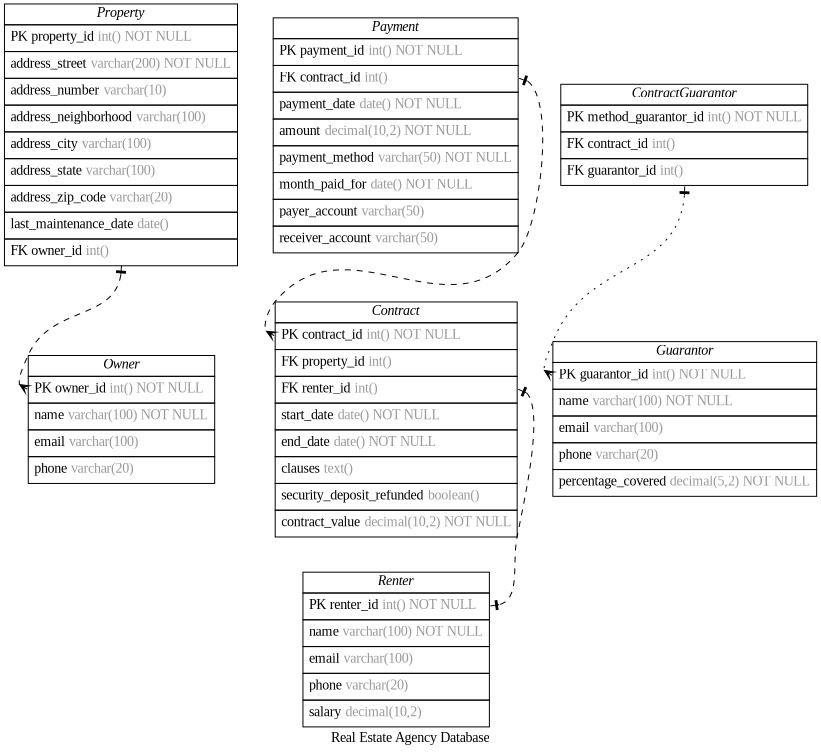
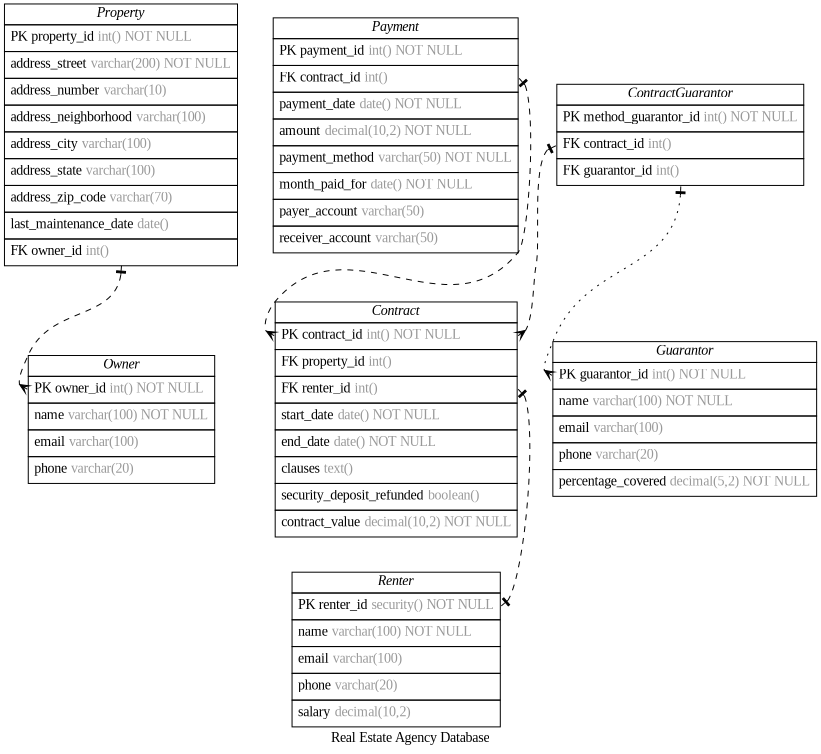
  digraph {
    concentrate=true
    fontname="Liberation Serif"
    label="Real Estate Agency Database"
    nodesep=0.5
    rankdir=TB
    splines=spline
    node [fontname="Liberation Serif" shape=plain]
    edge [arrowhead=ocrow arrowsize=0.9 arrowtail=noneotee dir=both fontname="Liberation Serif" fontsize=12 headport=contract_id labelangle=32 labeldistance=1.8 penwidth=1.0 style=dashed tailport=contract_id]
    n1 [label=<         <table border="0" cellborder="1" cellspacing="0" >         <tr><td><i>Owner</i></td></tr>         <tr><td port="owner_id" align="left" cellpadding="5">PK owner_id <font color="grey60">int() NOT NULL</font></td></tr>         <tr><td port="name" align="left" cellpadding="5">name <font color="grey60">varchar(100) NOT NULL</font></td></tr>         <tr><td port="email" align="left" cellpadding="5">email <font color="grey60">varchar(100)</font></td></tr>         <tr><td port="phone" align="left" cellpadding="5">phone <font color="grey60">varchar(20)</font></td></tr>     </table>>]
-   n2 [label=<         <table border="0" cellborder="1" cellspacing="0" >         <tr><td><i>Renter</i></td></tr>         <tr><td port="renter_id" align="left" cellpadding="5">PK renter_id <font color="grey60">int() NOT NULL</font></td></tr>         <tr><td port="name" align="left" cellpadding="5">name <font color="grey60">varchar(100) NOT NULL</font></td></tr>         <tr><td port="email" align="left" cellpadding="5">email <font color="grey60">varchar(100)</font></td></tr>         <tr><td port="phone" align="left" cellpadding="5">phone <font color="grey60">varchar(20)</font></td></tr>         <tr><td port="salary" align="left" cellpadding="5">salary <font color="grey60">decimal(10,2)</font></td></tr>     </table>>]
-   n3 [label=<         <table border="0" cellborder="1" cellspacing="0" >         <tr><td><i>Property</i></td></tr>         <tr><td port="property_id" align="left" cellpadding="5">PK property_id <font color="grey60">int() NOT NULL</font></td></tr>         <tr><td port="address_street" align="left" cellpadding="5">address_street <font color="grey60">varchar(200) NOT NULL</font></td></tr>         <tr><td port="address_number" align="left" cellpadding="5">address_number <font color="grey60">varchar(10)</font></td></tr>         <tr><td port="address_neighborhood" align="left" cellpadding="5">address_neighborhood <font color="grey60">varchar(100)</font></td></tr>         <tr><td port="address_city" align="left" cellpadding="5">address_city <font color="grey60">varchar(100)</font></td></tr>         <tr><td port="address_state" align="left" cellpadding="5">address_state <font color="grey60">varchar(100)</font></td></tr>         <tr><td port="address_zip_code" align="left" cellpadding="5">address_zip_code <font color="grey60">varchar(20)</font></td></tr>         <tr><td port="last_maintenance_date" align="left" cellpadding="5">last_maintenance_date <font color="grey60">date()</font></td></tr>         <tr><td port="owner_id" align="left" cellpadding="5">FK owner_id <font color="grey60">int()</font></td></tr>     </table>>]
+   n2 [label=<         <table border="0" cellborder="1" cellspacing="0" >         <tr><td><i>Renter</i></td></tr>         <tr><td port="renter_id" align="left" cellpadding="5">PK renter_id <font color="grey60">security() NOT NULL</font></td></tr>         <tr><td port="name" align="left" cellpadding="5">name <font color="grey60">varchar(100) NOT NULL</font></td></tr>         <tr><td port="email" align="left" cellpadding="5">email <font color="grey60">varchar(100)</font></td></tr>         <tr><td port="phone" align="left" cellpadding="5">phone <font color="grey60">varchar(20)</font></td></tr>         <tr><td port="salary" align="left" cellpadding="5">salary <font color="grey60">decimal(10,2)</font></td></tr>     </table>>]
+   n3 [label=<         <table border="0" cellborder="1" cellspacing="0" >         <tr><td><i>Property</i></td></tr>         <tr><td port="property_id" align="left" cellpadding="5">PK property_id <font color="grey60">int() NOT NULL</font></td></tr>         <tr><td port="address_street" align="left" cellpadding="5">address_street <font color="grey60">varchar(200) NOT NULL</font></td></tr>         <tr><td port="address_number" align="left" cellpadding="5">address_number <font color="grey60">varchar(10)</font></td></tr>         <tr><td port="address_neighborhood" align="left" cellpadding="5">address_neighborhood <font color="grey60">varchar(100)</font></td></tr>         <tr><td port="address_city" align="left" cellpadding="5">address_city <font color="grey60">varchar(100)</font></td></tr>         <tr><td port="address_state" align="left" cellpadding="5">address_state <font color="grey60">varchar(100)</font></td></tr>         <tr><td port="address_zip_code" align="left" cellpadding="5">address_zip_code <font color="grey60">varchar(70)</font></td></tr>         <tr><td port="last_maintenance_date" align="left" cellpadding="5">last_maintenance_date <font color="grey60">date()</font></td></tr>         <tr><td port="owner_id" align="left" cellpadding="5">FK owner_id <font color="grey60">int()</font></td></tr>     </table>>]
    n4 [label=<         <table border="0" cellborder="1" cellspacing="0" >         <tr><td><i>Contract</i></td></tr>         <tr><td port="contract_id" align="left" cellpadding="5">PK contract_id <font color="grey60">int() NOT NULL</font></td></tr>         <tr><td port="property_id" align="left" cellpadding="5">FK property_id <font color="grey60">int()</font></td></tr>         <tr><td port="renter_id" align="left" cellpadding="5">FK renter_id <font color="grey60">int()</font></td></tr>         <tr><td port="start_date" align="left" cellpadding="5">start_date <font color="grey60">date() NOT NULL</font></td></tr>         <tr><td port="end_date" align="left" cellpadding="5">end_date <font color="grey60">date() NOT NULL</font></td></tr>         <tr><td port="clauses" align="left" cellpadding="5">clauses <font color="grey60">text()</font></td></tr>         <tr><td port="security_deposit_refunded" align="left" cellpadding="5">security_deposit_refunded <font color="grey60">boolean()</font></td></tr>         <tr><td port="contract_value" align="left" cellpadding="5">contract_value <font color="grey60">decimal(10,2) NOT NULL</font></td></tr>     </table>>]
    n5 [label=<         <table border="0" cellborder="1" cellspacing="0" >         <tr><td><i>Payment</i></td></tr>         <tr><td port="payment_id" align="left" cellpadding="5">PK payment_id <font color="grey60">int() NOT NULL</font></td></tr>         <tr><td port="contract_id" align="left" cellpadding="5">FK contract_id <font color="grey60">int()</font></td></tr>         <tr><td port="payment_date" align="left" cellpadding="5">payment_date <font color="grey60">date() NOT NULL</font></td></tr>         <tr><td port="amount" align="left" cellpadding="5">amount <font color="grey60">decimal(10,2) NOT NULL</font></td></tr>         <tr><td port="payment_method" align="left" cellpadding="5">payment_method <font color="grey60">varchar(50) NOT NULL</font></td></tr>         <tr><td port="month_paid_for" align="left" cellpadding="5">month_paid_for <font color="grey60">date() NOT NULL</font></td></tr>         <tr><td port="payer_account" align="left" cellpadding="5">payer_account <font color="grey60">varchar(50)</font></td></tr>         <tr><td port="receiver_account" align="left" cellpadding="5">receiver_account <font color="grey60">varchar(50)</font></td></tr>     </table>>]
    n6 [label=<         <table border="0" cellborder="1" cellspacing="0" >         <tr><td><i>Guarantor</i></td></tr>         <tr><td port="guarantor_id" align="left" cellpadding="5">PK guarantor_id <font color="grey60">int() NOT NULL</font></td></tr>         <tr><td port="name" align="left" cellpadding="5">name <font color="grey60">varchar(100) NOT NULL</font></td></tr>         <tr><td port="email" align="left" cellpadding="5">email <font color="grey60">varchar(100)</font></td></tr>         <tr><td port="phone" align="left" cellpadding="5">phone <font color="grey60">varchar(20)</font></td></tr>         <tr><td port="percentage_covered" align="left" cellpadding="5">percentage_covered <font color="grey60">decimal(5,2) NOT NULL</font></td></tr>     </table>>]
    n7 [label=<         <table border="0" cellborder="1" cellspacing="0" >         <tr><td><i>ContractGuarantor</i></td></tr>         <tr><td port="contract_guarantor_id" align="left" cellpadding="5">PK method_guarantor_id <font color="grey60">int() NOT NULL</font></td></tr>         <tr><td port="contract_id" align="left" cellpadding="5">FK contract_id <font color="grey60">int()</font></td></tr>         <tr><td port="guarantor_id" align="left" cellpadding="5">FK guarantor_id <font color="grey60">int()</font></td></tr>     </table>>]
    n3 -> n1 [headport=owner_id tailport=owner_id]
    n4 -> n2 [arrowhead=noneotee headport=renter_id tailport=renter_id]
    n5 -> n4
+   n7 -> n4
    n7 -> n6 [headport=guarantor_id style=dotted tailport=guarantor_id]
  }
